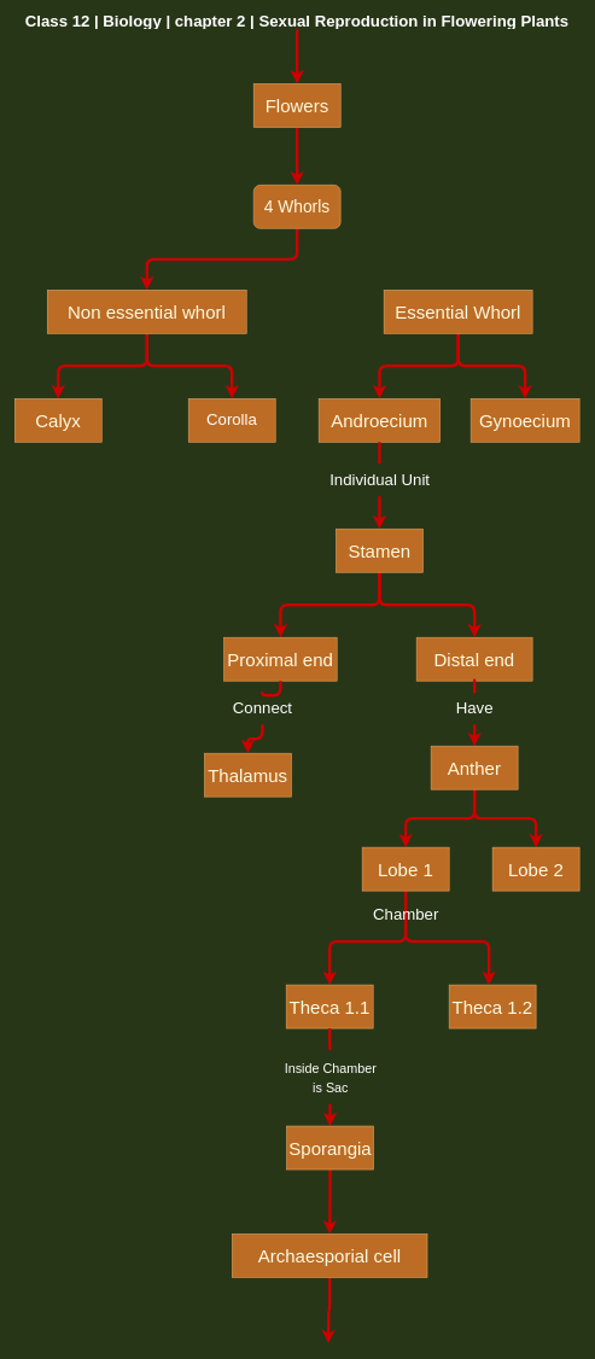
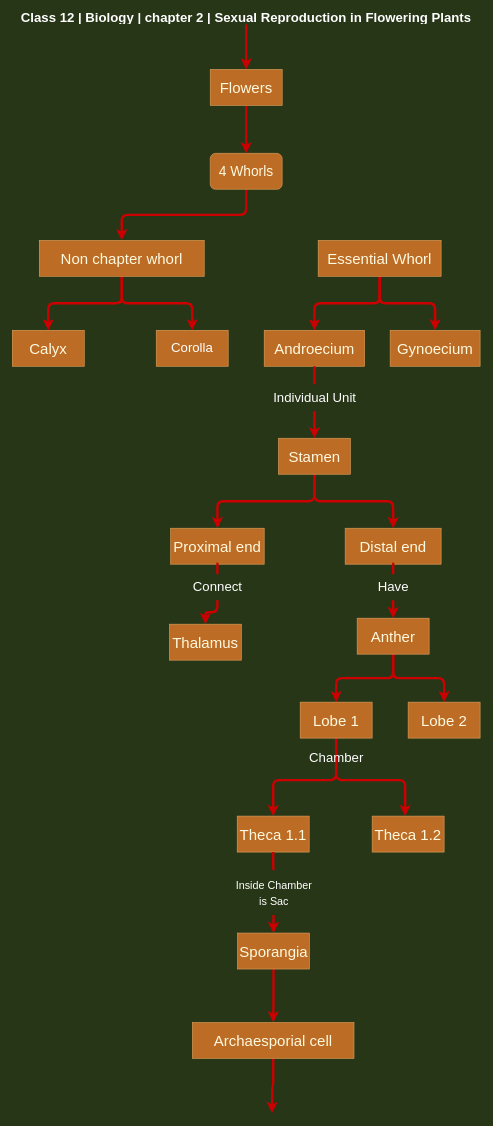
  <mxCell id="0" />
  <mxCell id="1" parent="0" />
  <mxCell id="2" style="edgeStyle=orthogonalEdgeStyle;shape=connector;rounded=1;orthogonalLoop=1;jettySize=auto;html=1;exitX=0.5;exitY=1;exitDx=0;exitDy=0;entryX=0.5;entryY=0;entryDx=0;entryDy=0;labelBackgroundColor=#283618;fontFamily=Helvetica;fontSize=25;fontColor=#FEFAE0;endArrow=classic;endFill=1;strokeColor=#CC0000;strokeWidth=4;" edge="1" parent="1" source="3" target="5"><mxGeometry relative="1" as="geometry" /></mxCell>
  <mxCell id="3" value="&lt;h1 style=&quot;padding: 0px; border: 0px; outline: 0px; vertical-align: baseline; background: 0px center; margin: 0px 0px 15px; font-family: Raleway, Arial, sans-serif; line-height: 1.5em; position: relative;&quot; class=&quot;entry-title&quot;&gt;&lt;font style=&quot;font-size: 22px;&quot; color=&quot;#ffffff&quot;&gt;Class 12 | Biology | chapter 2 | Sexual Reproduction in Flowering Plants&lt;/font&gt;&lt;/h1&gt;" style="text;html=1;spacing=5;spacingTop=-20;whiteSpace=wrap;overflow=hidden;rounded=0;align=center;" vertex="1" parent="1"><mxGeometry x="20" y="20" width="780" height="20" as="geometry" /></mxCell>
  <mxCell id="4" style="edgeStyle=orthogonalEdgeStyle;shape=connector;rounded=1;orthogonalLoop=1;jettySize=auto;html=1;exitX=0.5;exitY=1;exitDx=0;exitDy=0;labelBackgroundColor=#283618;fontFamily=Helvetica;fontSize=25;fontColor=#FEFAE0;endArrow=classic;endFill=1;strokeColor=#CC0000;strokeWidth=4;" edge="1" parent="1" source="5" target="13"><mxGeometry relative="1" as="geometry" /></mxCell>
  <mxCell id="5" value="&lt;font style=&quot;font-size: 25px;&quot;&gt;Flowers&lt;/font&gt;" style="whiteSpace=wrap;html=1;fillColor=#BC6C25;strokeColor=#DDA15E;fontColor=#FEFAE0;" vertex="1" parent="1"><mxGeometry x="350" y="115" width="120" height="60" as="geometry" /></mxCell>
  <mxCell id="6" value="" style="edgeStyle=orthogonalEdgeStyle;shape=connector;rounded=1;orthogonalLoop=1;jettySize=auto;html=1;labelBackgroundColor=#283618;fontFamily=Helvetica;fontSize=22;fontColor=#FFFFFF;endArrow=classic;endFill=1;strokeColor=#CC0000;strokeWidth=4;" edge="1" parent="1" source="8" target="14"><mxGeometry relative="1" as="geometry" /></mxCell>
  <mxCell id="7" style="edgeStyle=orthogonalEdgeStyle;shape=connector;rounded=1;orthogonalLoop=1;jettySize=auto;html=1;exitX=0.5;exitY=1;exitDx=0;exitDy=0;labelBackgroundColor=#283618;fontFamily=Helvetica;fontSize=22;fontColor=#FFFFFF;endArrow=classic;endFill=1;strokeColor=#CC0000;strokeWidth=4;" edge="1" parent="1" source="8" target="15"><mxGeometry relative="1" as="geometry"><mxPoint x="335" y="550" as="targetPoint" /></mxGeometry></mxCell>
- <mxCell id="8" value="Non essential whorl" style="rounded=0;whiteSpace=wrap;html=1;fontSize=25;fillColor=#BC6C25;strokeColor=#DDA15E;fontColor=#FEFAE0;" vertex="1" parent="1"><mxGeometry x="65" y="400" width="275" height="60" as="geometry" /></mxCell>
+ <mxCell id="8" value="Non chapter whorl" style="rounded=0;whiteSpace=wrap;html=1;fontSize=25;fillColor=#BC6C25;strokeColor=#DDA15E;fontColor=#FEFAE0;" vertex="1" parent="1"><mxGeometry x="65" y="400" width="275" height="60" as="geometry" /></mxCell>
  <mxCell id="9" value="" style="edgeStyle=orthogonalEdgeStyle;shape=connector;rounded=1;orthogonalLoop=1;jettySize=auto;html=1;labelBackgroundColor=#283618;fontFamily=Helvetica;fontSize=22;fontColor=#FFFFFF;endArrow=classic;endFill=1;strokeColor=#CC0000;strokeWidth=4;" edge="1" parent="1" source="11" target="17"><mxGeometry relative="1" as="geometry" /></mxCell>
  <mxCell id="10" value="" style="edgeStyle=orthogonalEdgeStyle;shape=connector;rounded=1;orthogonalLoop=1;jettySize=auto;html=1;labelBackgroundColor=#283618;fontFamily=Helvetica;fontSize=22;fontColor=#FFFFFF;endArrow=classic;endFill=1;strokeColor=#CC0000;strokeWidth=4;" edge="1" parent="1" source="11" target="18"><mxGeometry relative="1" as="geometry" /></mxCell>
  <mxCell id="11" value="Essential Whorl" style="rounded=0;whiteSpace=wrap;html=1;fontSize=25;fillColor=#BC6C25;strokeColor=#DDA15E;fontColor=#FEFAE0;" vertex="1" parent="1"><mxGeometry x="530" y="400" width="205" height="60" as="geometry" /></mxCell>
  <mxCell id="12" style="edgeStyle=orthogonalEdgeStyle;shape=connector;rounded=1;orthogonalLoop=1;jettySize=auto;html=1;exitX=0.5;exitY=1;exitDx=0;exitDy=0;entryX=0.5;entryY=0;entryDx=0;entryDy=0;labelBackgroundColor=#283618;fontFamily=Helvetica;fontSize=25;fontColor=#FEFAE0;endArrow=classic;endFill=1;strokeColor=#CC0000;strokeWidth=4;" edge="1" parent="1" source="13" target="8"><mxGeometry relative="1" as="geometry" /></mxCell>
  <mxCell id="13" value="&lt;font style=&quot;font-size: 23px;&quot;&gt;4 Whorls&lt;/font&gt;" style="whiteSpace=wrap;html=1;fillColor=#BC6C25;strokeColor=#DDA15E;fontColor=#FEFAE0;rounded=1;" vertex="1" parent="1"><mxGeometry x="350" y="255" width="120" height="60" as="geometry" /></mxCell>
  <mxCell id="14" value="Calyx" style="whiteSpace=wrap;html=1;fontSize=25;fillColor=#BC6C25;strokeColor=#DDA15E;fontColor=#FEFAE0;rounded=0;" vertex="1" parent="1"><mxGeometry x="20" y="550" width="120" height="60" as="geometry" /></mxCell>
  <mxCell id="15" value="Corolla" style="rounded=0;whiteSpace=wrap;html=1;fontFamily=Helvetica;fontSize=22;fontColor=#FFFFFF;strokeColor=#DDA15E;fillColor=#BC6C25;" vertex="1" parent="1"><mxGeometry x="260" y="550" width="120" height="60" as="geometry" /></mxCell>
  <mxCell id="16" value="" style="edgeStyle=orthogonalEdgeStyle;shape=connector;rounded=1;orthogonalLoop=1;jettySize=auto;html=1;labelBackgroundColor=#283618;fontFamily=Helvetica;fontSize=22;fontColor=#FFFFFF;endArrow=classic;endFill=1;strokeColor=#CC0000;strokeWidth=4;startArrow=none;" edge="1" parent="1" source="27" target="21"><mxGeometry relative="1" as="geometry" /></mxCell>
  <mxCell id="17" value="Androecium" style="whiteSpace=wrap;html=1;fontSize=25;fillColor=#BC6C25;strokeColor=#DDA15E;fontColor=#FEFAE0;rounded=0;" vertex="1" parent="1"><mxGeometry x="440" y="550" width="167.5" height="60" as="geometry" /></mxCell>
  <mxCell id="18" value="Gynoecium" style="whiteSpace=wrap;html=1;fontSize=25;fillColor=#BC6C25;strokeColor=#DDA15E;fontColor=#FEFAE0;rounded=0;" vertex="1" parent="1"><mxGeometry x="650" y="550" width="150" height="60" as="geometry" /></mxCell>
  <mxCell id="19" value="" style="edgeStyle=orthogonalEdgeStyle;shape=connector;rounded=1;orthogonalLoop=1;jettySize=auto;html=1;labelBackgroundColor=#283618;fontFamily=Helvetica;fontSize=22;fontColor=#FFFFFF;endArrow=classic;endFill=1;strokeColor=#CC0000;strokeWidth=4;exitX=0.5;exitY=1;exitDx=0;exitDy=0;" edge="1" parent="1" source="21" target="23"><mxGeometry relative="1" as="geometry" /></mxCell>
  <mxCell id="20" value="" style="edgeStyle=orthogonalEdgeStyle;shape=connector;rounded=1;orthogonalLoop=1;jettySize=auto;html=1;labelBackgroundColor=#283618;fontFamily=Helvetica;fontSize=22;fontColor=#FFFFFF;endArrow=classic;endFill=1;strokeColor=#CC0000;strokeWidth=4;exitX=0.5;exitY=1;exitDx=0;exitDy=0;" edge="1" parent="1" source="21" target="25"><mxGeometry relative="1" as="geometry" /></mxCell>
  <mxCell id="21" value="Stamen" style="whiteSpace=wrap;html=1;fontSize=25;fillColor=#BC6C25;strokeColor=#DDA15E;fontColor=#FEFAE0;rounded=0;" vertex="1" parent="1"><mxGeometry x="463.75" y="730" width="120" height="60" as="geometry" /></mxCell>
  <mxCell id="22" value="" style="edgeStyle=orthogonalEdgeStyle;shape=connector;rounded=1;orthogonalLoop=1;jettySize=auto;html=1;labelBackgroundColor=#283618;fontFamily=Helvetica;fontSize=22;fontColor=#FFFFFF;endArrow=classic;endFill=1;strokeColor=#CC0000;strokeWidth=4;startArrow=none;" edge="1" parent="1" source="29" target="26"><mxGeometry relative="1" as="geometry" /></mxCell>
- <mxCell id="23" value="Proximal end" style="whiteSpace=wrap;html=1;fontSize=25;fillColor=#BC6C25;strokeColor=#DDA15E;fontColor=#FEFAE0;rounded=0;" vertex="1" parent="1"><mxGeometry x="309" y="880" width="156" height="60" as="geometry" /></mxCell>
+ <mxCell id="23" value="Proximal end" style="whiteSpace=wrap;html=1;fontSize=25;fillColor=#BC6C25;strokeColor=#DDA15E;fontColor=#FEFAE0;rounded=0;" vertex="1" parent="1"><mxGeometry x="284" y="880" width="156" height="60" as="geometry" /></mxCell>
  <mxCell id="24" value="" style="edgeStyle=orthogonalEdgeStyle;shape=connector;rounded=1;orthogonalLoop=1;jettySize=auto;html=1;labelBackgroundColor=#283618;fontFamily=Helvetica;fontSize=22;fontColor=#FFFFFF;endArrow=classic;endFill=1;strokeColor=#CC0000;strokeWidth=4;startArrow=none;" edge="1" parent="1" source="34" target="33"><mxGeometry relative="1" as="geometry" /></mxCell>
  <mxCell id="25" value="Distal end" style="whiteSpace=wrap;html=1;fontSize=25;fillColor=#BC6C25;strokeColor=#DDA15E;fontColor=#FEFAE0;rounded=0;" vertex="1" parent="1"><mxGeometry x="575" y="880" width="160" height="60" as="geometry" /></mxCell>
  <mxCell id="26" value="Thalamus" style="whiteSpace=wrap;html=1;fontSize=25;fillColor=#BC6C25;strokeColor=#DDA15E;fontColor=#FEFAE0;rounded=0;" vertex="1" parent="1"><mxGeometry x="282" y="1040" width="120" height="60" as="geometry" /></mxCell>
  <mxCell id="27" value="Individual Unit" style="text;html=1;align=center;verticalAlign=middle;resizable=0;points=[];autosize=1;strokeColor=none;fillColor=none;fontSize=22;fontFamily=Helvetica;fontColor=#FFFFFF;strokeWidth=1;" vertex="1" parent="1"><mxGeometry x="441.25" y="640" width="165" height="45" as="geometry" /></mxCell>
  <mxCell id="28" value="" style="edgeStyle=orthogonalEdgeStyle;shape=connector;rounded=1;orthogonalLoop=1;jettySize=auto;html=1;labelBackgroundColor=#283618;fontFamily=Helvetica;fontSize=22;fontColor=#FFFFFF;endArrow=none;endFill=1;strokeColor=#CC0000;strokeWidth=4;" edge="1" parent="1" source="17" target="27"><mxGeometry relative="1" as="geometry"><mxPoint x="523.8" y="610" as="sourcePoint" /><mxPoint x="523.8" y="730" as="targetPoint" /></mxGeometry></mxCell>
  <mxCell id="29" value="Connect" style="text;html=1;align=center;verticalAlign=middle;resizable=0;points=[];autosize=1;strokeColor=none;fillColor=none;fontSize=22;fontFamily=Helvetica;fontColor=#FFFFFF;" vertex="1" parent="1"><mxGeometry x="302" y="955" width="120" height="45" as="geometry" /></mxCell>
  <mxCell id="30" value="" style="edgeStyle=orthogonalEdgeStyle;shape=connector;rounded=1;orthogonalLoop=1;jettySize=auto;html=1;labelBackgroundColor=#283618;fontFamily=Helvetica;fontSize=22;fontColor=#FFFFFF;endArrow=none;endFill=1;strokeColor=#CC0000;strokeWidth=4;" edge="1" parent="1" source="23" target="29"><mxGeometry relative="1" as="geometry"><mxPoint x="362" y="940" as="sourcePoint" /><mxPoint x="362" y="1030" as="targetPoint" /></mxGeometry></mxCell>
  <mxCell id="31" value="" style="edgeStyle=orthogonalEdgeStyle;shape=connector;rounded=1;orthogonalLoop=1;jettySize=auto;html=1;labelBackgroundColor=#283618;fontFamily=Helvetica;fontSize=22;fontColor=#FFFFFF;endArrow=classic;endFill=1;strokeColor=#CC0000;strokeWidth=4;" edge="1" parent="1" source="33" target="36"><mxGeometry relative="1" as="geometry" /></mxCell>
  <mxCell id="32" value="" style="edgeStyle=orthogonalEdgeStyle;shape=connector;rounded=1;orthogonalLoop=1;jettySize=auto;html=1;labelBackgroundColor=#283618;fontFamily=Helvetica;fontSize=22;fontColor=#FFFFFF;endArrow=classic;endFill=1;strokeColor=#CC0000;strokeWidth=4;" edge="1" parent="1" source="33" target="39"><mxGeometry relative="1" as="geometry" /></mxCell>
  <mxCell id="33" value="Anther" style="whiteSpace=wrap;html=1;fontSize=25;fillColor=#BC6C25;strokeColor=#DDA15E;fontColor=#FEFAE0;rounded=0;" vertex="1" parent="1"><mxGeometry x="595" y="1030" width="120" height="60" as="geometry" /></mxCell>
  <mxCell id="34" value="Have" style="text;html=1;align=center;verticalAlign=middle;resizable=0;points=[];autosize=1;strokeColor=none;fillColor=none;fontSize=22;fontFamily=Helvetica;fontColor=#FFFFFF;" vertex="1" parent="1"><mxGeometry x="617.5" y="955" width="75" height="45" as="geometry" /></mxCell>
  <mxCell id="35" value="" style="edgeStyle=orthogonalEdgeStyle;shape=connector;rounded=1;orthogonalLoop=1;jettySize=auto;html=1;labelBackgroundColor=#283618;fontFamily=Helvetica;fontSize=22;fontColor=#FFFFFF;endArrow=none;endFill=1;strokeColor=#CC0000;strokeWidth=4;" edge="1" parent="1" source="25" target="34"><mxGeometry relative="1" as="geometry"><mxPoint x="655" y="940" as="sourcePoint" /><mxPoint x="655" y="1020" as="targetPoint" /></mxGeometry></mxCell>
  <mxCell id="36" value="Lobe 2" style="whiteSpace=wrap;html=1;fontSize=25;fillColor=#BC6C25;strokeColor=#DDA15E;fontColor=#FEFAE0;rounded=0;" vertex="1" parent="1"><mxGeometry x="680" y="1170" width="120" height="60" as="geometry" /></mxCell>
  <mxCell id="37" value="" style="edgeStyle=orthogonalEdgeStyle;shape=connector;rounded=1;orthogonalLoop=1;jettySize=auto;html=1;labelBackgroundColor=#283618;fontFamily=Helvetica;fontSize=22;fontColor=#FFFFFF;endArrow=classic;endFill=1;strokeColor=#CC0000;strokeWidth=4;exitX=0.5;exitY=1;exitDx=0;exitDy=0;" edge="1" parent="1" source="39" target="41"><mxGeometry relative="1" as="geometry"><mxPoint x="560" y="1285" as="sourcePoint" /><Array as="points"><mxPoint x="560" y="1300" /><mxPoint x="455" y="1300" /></Array></mxGeometry></mxCell>
  <mxCell id="38" value="" style="edgeStyle=orthogonalEdgeStyle;shape=connector;rounded=1;orthogonalLoop=1;jettySize=auto;html=1;labelBackgroundColor=#283618;fontFamily=Helvetica;fontSize=22;fontColor=#FFFFFF;endArrow=classic;endFill=1;strokeColor=#CC0000;strokeWidth=4;startArrow=none;exitX=0.5;exitY=1;exitDx=0;exitDy=0;" edge="1" parent="1" source="39" target="42"><mxGeometry relative="1" as="geometry"><mxPoint x="500" y="1262.5" as="sourcePoint" /><Array as="points"><mxPoint x="560" y="1300" /><mxPoint x="675" y="1300" /></Array></mxGeometry></mxCell>
  <mxCell id="39" value="Lobe 1" style="whiteSpace=wrap;html=1;fontSize=25;fillColor=#BC6C25;strokeColor=#DDA15E;fontColor=#FEFAE0;rounded=0;" vertex="1" parent="1"><mxGeometry x="500" y="1170" width="120" height="60" as="geometry" /></mxCell>
  <mxCell id="40" value="" style="edgeStyle=orthogonalEdgeStyle;shape=connector;rounded=1;orthogonalLoop=1;jettySize=auto;html=1;labelBackgroundColor=#283618;fontFamily=Helvetica;fontSize=22;fontColor=#FFFFFF;endArrow=classic;endFill=1;strokeColor=#CC0000;strokeWidth=4;startArrow=none;" edge="1" parent="1" source="46" target="45"><mxGeometry relative="1" as="geometry" /></mxCell>
  <mxCell id="41" value="Theca 1.1" style="whiteSpace=wrap;html=1;fontSize=25;fillColor=#BC6C25;strokeColor=#DDA15E;fontColor=#FEFAE0;rounded=0;" vertex="1" parent="1"><mxGeometry x="395" y="1360" width="120" height="60" as="geometry" /></mxCell>
  <mxCell id="42" value="Theca 1.2" style="whiteSpace=wrap;html=1;fontSize=25;fillColor=#BC6C25;strokeColor=#DDA15E;fontColor=#FEFAE0;rounded=0;" vertex="1" parent="1"><mxGeometry x="620" y="1360" width="120" height="60" as="geometry" /></mxCell>
  <mxCell id="43" value="Chamber" style="text;html=1;align=center;verticalAlign=middle;resizable=0;points=[];autosize=1;strokeColor=none;fillColor=none;fontSize=22;fontFamily=Helvetica;fontColor=#FFFFFF;" vertex="1" parent="1"><mxGeometry x="500" y="1240" width="120" height="45" as="geometry" /></mxCell>
  <mxCell id="44" value="" style="edgeStyle=orthogonalEdgeStyle;shape=connector;rounded=1;orthogonalLoop=1;jettySize=auto;html=1;labelBackgroundColor=#283618;fontFamily=Helvetica;fontSize=18;fontColor=#FFFFFF;endArrow=classic;endFill=1;strokeColor=#CC0000;strokeWidth=4;" edge="1" parent="1" source="45" target="49"><mxGeometry relative="1" as="geometry" /></mxCell>
  <mxCell id="45" value="Sporangia&lt;br&gt;" style="whiteSpace=wrap;html=1;fontSize=25;fillColor=#BC6C25;strokeColor=#DDA15E;fontColor=#FEFAE0;rounded=0;" vertex="1" parent="1"><mxGeometry x="395.5" y="1555" width="120" height="60" as="geometry" /></mxCell>
  <mxCell id="46" value="&lt;font style=&quot;font-size: 18px;&quot;&gt;Inside Chamber&lt;br&gt;is Sac&lt;/font&gt;" style="text;html=1;align=center;verticalAlign=middle;resizable=0;points=[];autosize=1;strokeColor=none;fillColor=none;fontSize=22;fontFamily=Helvetica;fontColor=#FFFFFF;" vertex="1" parent="1"><mxGeometry x="373" y="1450" width="165" height="75" as="geometry" /></mxCell>
  <mxCell id="47" value="" style="edgeStyle=orthogonalEdgeStyle;shape=connector;rounded=1;orthogonalLoop=1;jettySize=auto;html=1;labelBackgroundColor=#283618;fontFamily=Helvetica;fontSize=22;fontColor=#FFFFFF;endArrow=none;endFill=1;strokeColor=#CC0000;strokeWidth=4;" edge="1" parent="1" source="41" target="46"><mxGeometry relative="1" as="geometry"><mxPoint x="455" y="1420" as="sourcePoint" /><mxPoint x="455" y="1500" as="targetPoint" /></mxGeometry></mxCell>
  <mxCell id="48" value="" style="edgeStyle=orthogonalEdgeStyle;shape=connector;rounded=1;orthogonalLoop=1;jettySize=auto;html=1;labelBackgroundColor=#283618;fontFamily=Helvetica;fontSize=18;fontColor=#FFFFFF;endArrow=classic;endFill=1;strokeColor=#CC0000;strokeWidth=4;entryX=0.5;entryY=0;entryDx=0;entryDy=0;" edge="1" parent="1" source="49"><mxGeometry relative="1" as="geometry"><mxPoint x="453" y="1855" as="targetPoint" /></mxGeometry></mxCell>
  <mxCell id="49" value="Archaesporial cell" style="whiteSpace=wrap;html=1;fontSize=25;fillColor=#BC6C25;strokeColor=#DDA15E;fontColor=#FEFAE0;rounded=0;" vertex="1" parent="1"><mxGeometry x="320.25" y="1704" width="269.5" height="60" as="geometry" /></mxCell>
